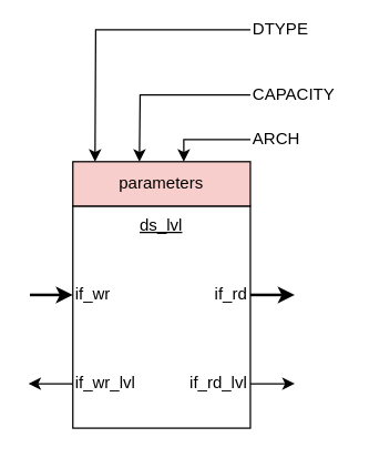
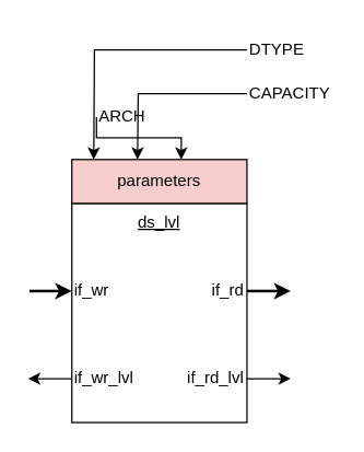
  <mxCell id="0" />
  <mxCell id="1" parent="0" />
  <mxCell id="2" value="ds_lvl" style="rounded=0;whiteSpace=wrap;html=1;verticalAlign=top;fontStyle=4" parent="1" vertex="1"><mxGeometry x="52" y="148" width="128" height="160" as="geometry" /></mxCell>
  <mxCell id="3" value="parameters" style="rounded=0;whiteSpace=wrap;html=1;fillColor=#f8cecc;" parent="1" vertex="1"><mxGeometry x="52" y="116" width="128" height="32" as="geometry" /></mxCell>
  <mxCell id="4" style="edgeStyle=orthogonalEdgeStyle;rounded=0;orthogonalLoop=1;jettySize=auto;html=1;entryX=0;entryY=0.5;entryDx=0;entryDy=0;strokeWidth=2;startArrow=none;startFill=0;" parent="1" target="5" edge="1"><mxGeometry relative="1" as="geometry"><mxPoint x="21" y="212" as="sourcePoint" /></mxGeometry></mxCell>
  <mxCell id="5" value="if_wr" style="text;html=1;strokeColor=none;fillColor=none;align=left;verticalAlign=middle;whiteSpace=wrap;rounded=0;" parent="1" vertex="1"><mxGeometry x="52" y="196" width="64" height="32" as="geometry" /></mxCell>
  <mxCell id="6" style="edgeStyle=orthogonalEdgeStyle;rounded=0;orthogonalLoop=1;jettySize=auto;html=1;exitX=0;exitY=0.5;exitDx=0;exitDy=0;" parent="1" source="7" edge="1"><mxGeometry relative="1" as="geometry"><mxPoint x="20" y="276" as="targetPoint" /></mxGeometry></mxCell>
  <mxCell id="7" value="if_wr_lvl" style="text;html=1;strokeColor=none;fillColor=none;align=left;verticalAlign=middle;whiteSpace=wrap;rounded=0;" parent="1" vertex="1"><mxGeometry x="52" y="260" width="64" height="32" as="geometry" /></mxCell>
  <mxCell id="8" style="edgeStyle=orthogonalEdgeStyle;rounded=0;orthogonalLoop=1;jettySize=auto;html=1;exitX=1;exitY=0.5;exitDx=0;exitDy=0;strokeWidth=2;startArrow=none;startFill=0;" parent="1" source="9" edge="1"><mxGeometry relative="1" as="geometry"><mxPoint x="52" y="211.848" as="sourcePoint" /><mxPoint x="212" y="212" as="targetPoint" /></mxGeometry></mxCell>
  <mxCell id="9" value="if_rd" style="text;html=1;strokeColor=none;fillColor=none;align=right;verticalAlign=middle;whiteSpace=wrap;rounded=0;" parent="1" vertex="1"><mxGeometry x="116" y="196" width="64" height="32" as="geometry" /></mxCell>
  <mxCell id="10" style="edgeStyle=orthogonalEdgeStyle;rounded=0;orthogonalLoop=1;jettySize=auto;html=1;exitX=1;exitY=0.5;exitDx=0;exitDy=0;" parent="1" source="11" edge="1"><mxGeometry relative="1" as="geometry"><mxPoint x="212" y="276" as="targetPoint" /></mxGeometry></mxCell>
  <mxCell id="11" value="if_rd_lvl" style="text;html=1;strokeColor=none;fillColor=none;align=right;verticalAlign=middle;whiteSpace=wrap;rounded=0;" parent="1" vertex="1"><mxGeometry x="116" y="260" width="64" height="32" as="geometry" /></mxCell>
  <mxCell id="12" style="edgeStyle=orthogonalEdgeStyle;rounded=0;orthogonalLoop=1;jettySize=auto;html=1;exitX=0;exitY=0.5;exitDx=0;exitDy=0;" parent="1" source="13" edge="1"><mxGeometry relative="1" as="geometry"><mxPoint x="68" y="116" as="targetPoint" /></mxGeometry></mxCell>
- <mxCell id="13" value="DTYPE" style="text;html=1;strokeColor=none;fillColor=none;align=left;verticalAlign=middle;whiteSpace=wrap;rounded=0;" parent="1" vertex="1"><mxGeometry x="180" y="5" width="64" height="32" as="geometry" /></mxCell>
+ <mxCell id="13" value="DTYPE" style="text;html=1;strokeColor=none;fillColor=none;align=left;verticalAlign=middle;whiteSpace=wrap;rounded=0;" parent="1" vertex="1"><mxGeometry x="180" y="20" width="64" height="32" as="geometry" /></mxCell>
  <mxCell id="14" style="edgeStyle=orthogonalEdgeStyle;rounded=0;orthogonalLoop=1;jettySize=auto;html=1;exitX=0;exitY=0.5;exitDx=0;exitDy=0;" parent="1" source="15" edge="1"><mxGeometry relative="1" as="geometry"><mxPoint x="100" y="116" as="targetPoint" /></mxGeometry></mxCell>
  <mxCell id="15" value="CAPACITY" style="text;html=1;strokeColor=none;fillColor=none;align=left;verticalAlign=middle;whiteSpace=wrap;rounded=0;" parent="1" vertex="1"><mxGeometry x="180" y="52" width="64" height="32" as="geometry" /></mxCell>
  <mxCell id="16" style="edgeStyle=orthogonalEdgeStyle;rounded=0;orthogonalLoop=1;jettySize=auto;html=1;exitX=0;exitY=0.5;exitDx=0;exitDy=0;" parent="1" source="17" edge="1"><mxGeometry relative="1" as="geometry"><mxPoint x="132" y="116" as="targetPoint" /><Array as="points"><mxPoint x="132" y="100" /></Array></mxGeometry></mxCell>
- <mxCell id="17" value="ARCH" style="text;html=1;strokeColor=none;fillColor=none;align=left;verticalAlign=middle;whiteSpace=wrap;rounded=0;" parent="1" vertex="1"><mxGeometry x="180" y="84" width="64" height="32" as="geometry" /></mxCell>
+ <mxCell id="17" value="ARCH" style="text;html=1;strokeColor=none;fillColor=none;align=left;verticalAlign=middle;whiteSpace=wrap;rounded=0;" parent="1" vertex="1"><mxGeometry x="70" y="69" width="64" height="32" as="geometry" /></mxCell>
